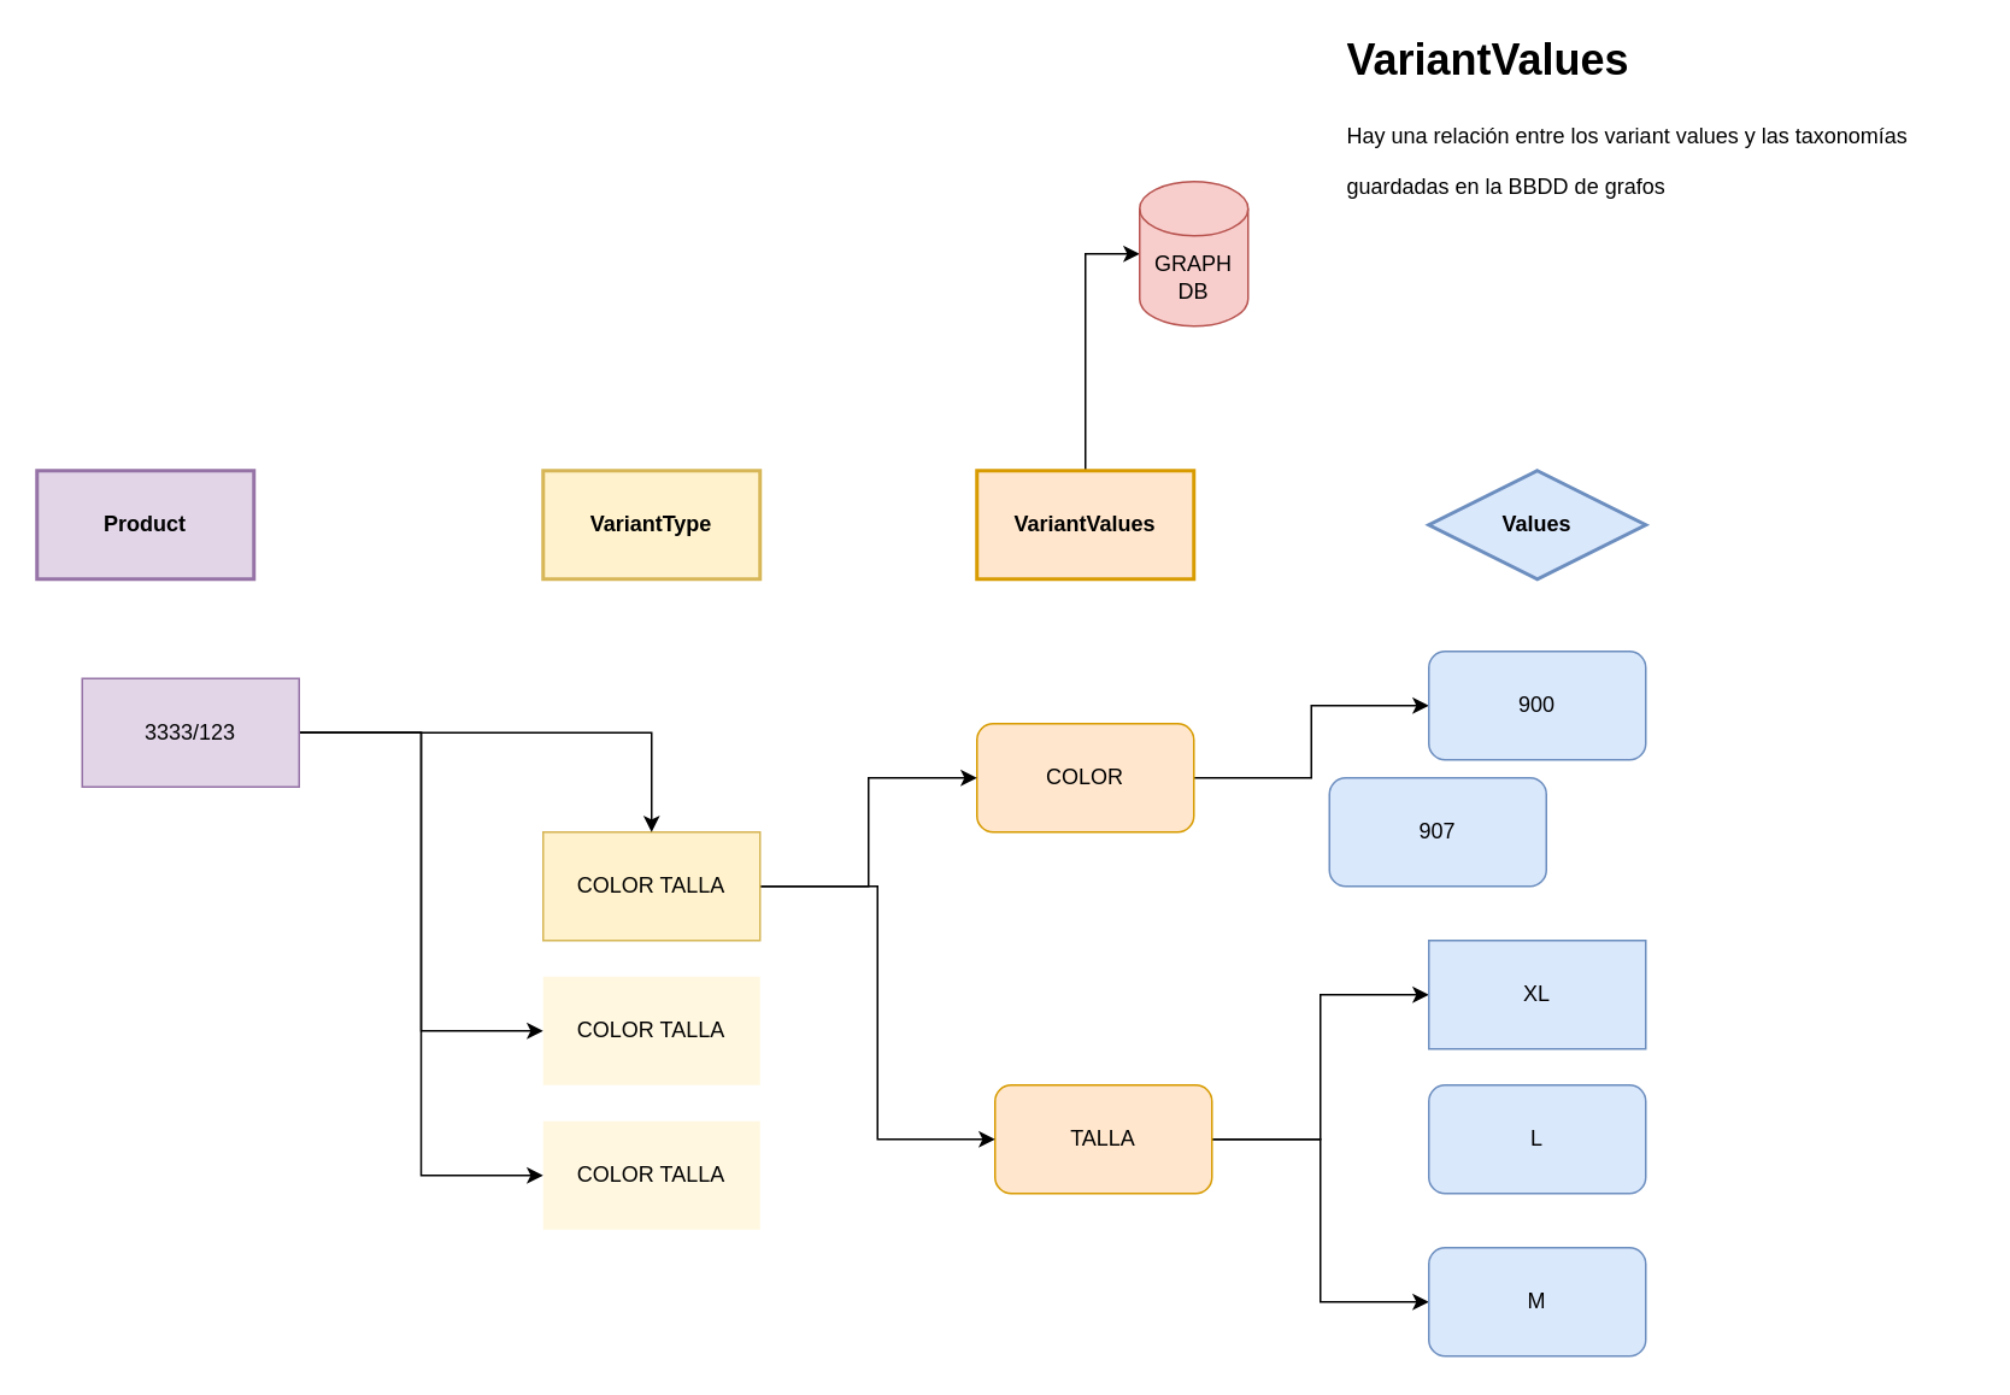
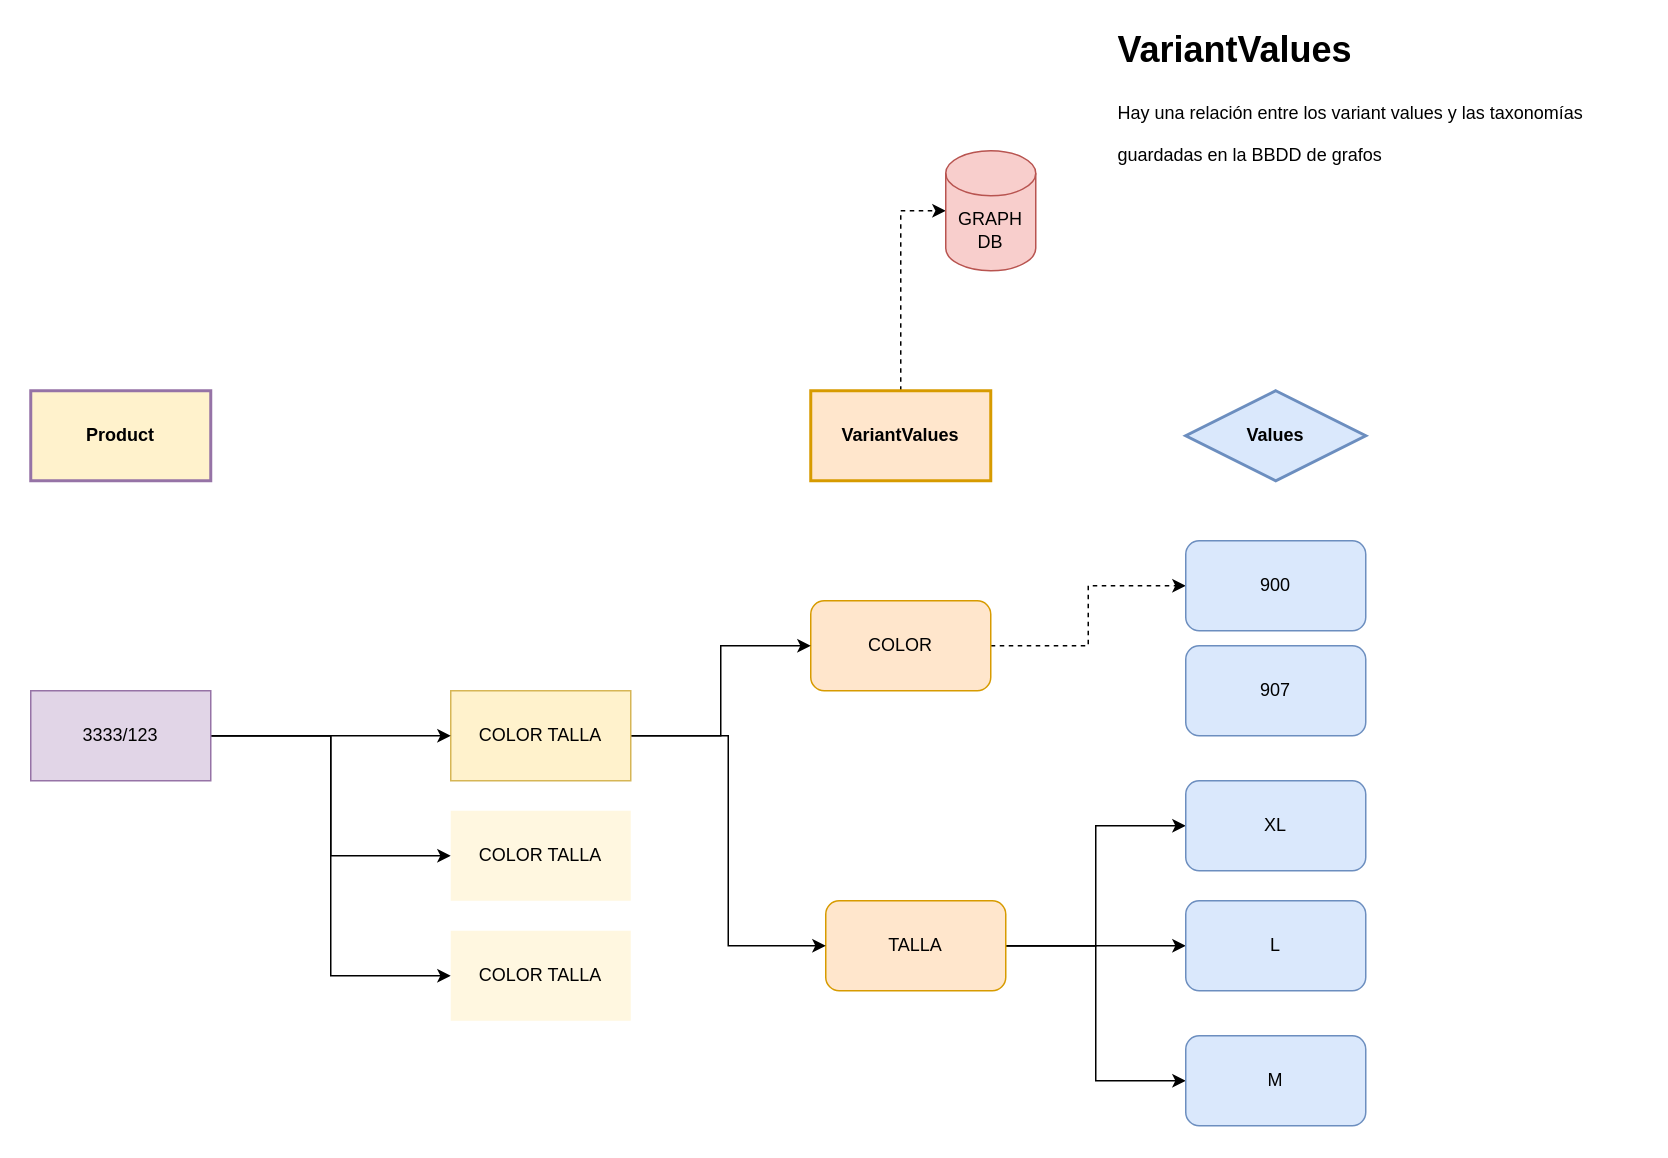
  <mxCell id="0" />
  <mxCell id="1" parent="0" />
- <mxCell id="2" style="edgeStyle=orthogonalEdgeStyle;rounded=0;orthogonalLoop=1;jettySize=auto;html=1;entryX=0;entryY=0.5;entryDx=0;entryDy=0;entryPerimeter=0;" parent="1" source="3" target="21" edge="1"><mxGeometry relative="1" as="geometry" /></mxCell>
+ <mxCell id="2" style="edgeStyle=orthogonalEdgeStyle;rounded=0;orthogonalLoop=1;jettySize=auto;html=1;entryX=0;entryY=0.5;entryDx=0;entryDy=0;entryPerimeter=0;dashed=1;" parent="1" source="3" target="21" edge="1"><mxGeometry relative="1" as="geometry" /></mxCell>
  <mxCell id="3" value="VariantValues" style="rounded=0;whiteSpace=wrap;html=1;fillColor=#ffe6cc;strokeColor=#d79b00;fontStyle=1;strokeWidth=2;" parent="1" vertex="1"><mxGeometry x="540" y="260" width="120" height="60" as="geometry" /></mxCell>
- <mxCell id="4" style="edgeStyle=orthogonalEdgeStyle;rounded=0;orthogonalLoop=1;jettySize=auto;html=1;entryX=0;entryY=0.5;entryDx=0;entryDy=0;" parent="1" source="5" target="11" edge="1"><mxGeometry relative="1" as="geometry" /></mxCell>
+ <mxCell id="4" style="edgeStyle=orthogonalEdgeStyle;rounded=0;orthogonalLoop=1;jettySize=auto;html=1;entryX=0;entryY=0.5;entryDx=0;entryDy=0;dashed=1;" parent="1" source="5" target="11" edge="1"><mxGeometry relative="1" as="geometry" /></mxCell>
  <mxCell id="5" value="COLOR" style="rounded=1;whiteSpace=wrap;html=1;fillColor=#ffe6cc;strokeColor=#d79b00;" parent="1" vertex="1"><mxGeometry x="540" y="400" width="120" height="60" as="geometry" /></mxCell>
+ <mxCell id="6" style="edgeStyle=orthogonalEdgeStyle;rounded=0;orthogonalLoop=1;jettySize=auto;html=1;entryX=0;entryY=0.5;entryDx=0;entryDy=0;" parent="1" source="9" target="14" edge="1"><mxGeometry relative="1" as="geometry" /></mxCell>
  <mxCell id="7" style="edgeStyle=orthogonalEdgeStyle;rounded=0;orthogonalLoop=1;jettySize=auto;html=1;entryX=0;entryY=0.5;entryDx=0;entryDy=0;" parent="1" source="9" target="15" edge="1"><mxGeometry relative="1" as="geometry" /></mxCell>
  <mxCell id="8" style="edgeStyle=orthogonalEdgeStyle;rounded=0;orthogonalLoop=1;jettySize=auto;html=1;entryX=0;entryY=0.5;entryDx=0;entryDy=0;" parent="1" source="9" target="13" edge="1"><mxGeometry relative="1" as="geometry" /></mxCell>
  <mxCell id="9" value="TALLA" style="rounded=1;whiteSpace=wrap;html=1;fillColor=#ffe6cc;strokeColor=#d79b00;" parent="1" vertex="1"><mxGeometry x="550" y="600" width="120" height="60" as="geometry" /></mxCell>
  <mxCell id="10" value="Values" style="rhombus;whiteSpace=wrap;html=1;fillColor=#dae8fc;strokeColor=#6c8ebf;fontStyle=1;strokeWidth=2;" parent="1" vertex="1"><mxGeometry x="790" y="260" width="120" height="60" as="geometry" /></mxCell>
  <mxCell id="11" value="900" style="rounded=1;whiteSpace=wrap;html=1;fillColor=#dae8fc;strokeColor=#6c8ebf;" parent="1" vertex="1"><mxGeometry x="790" y="360" width="120" height="60" as="geometry" /></mxCell>
- <mxCell id="12" value="907" style="rounded=1;whiteSpace=wrap;html=1;fillColor=#dae8fc;strokeColor=#6c8ebf;" parent="1" vertex="1"><mxGeometry x="735" y="430" width="120" height="60" as="geometry" /></mxCell>
- <mxCell id="13" value="XL" style="whiteSpace=wrap;html=1;fillColor=#dae8fc;strokeColor=#6c8ebf;rounded=0;" parent="1" vertex="1"><mxGeometry x="790" y="520" width="120" height="60" as="geometry" /></mxCell>
+ <mxCell id="12" value="907" style="rounded=1;whiteSpace=wrap;html=1;fillColor=#dae8fc;strokeColor=#6c8ebf;" parent="1" vertex="1"><mxGeometry x="790" y="430" width="120" height="60" as="geometry" /></mxCell>
+ <mxCell id="13" value="XL" style="rounded=1;whiteSpace=wrap;html=1;fillColor=#dae8fc;strokeColor=#6c8ebf;" parent="1" vertex="1"><mxGeometry x="790" y="520" width="120" height="60" as="geometry" /></mxCell>
  <mxCell id="14" value="L" style="rounded=1;whiteSpace=wrap;html=1;fillColor=#dae8fc;strokeColor=#6c8ebf;" parent="1" vertex="1"><mxGeometry x="790" y="600" width="120" height="60" as="geometry" /></mxCell>
  <mxCell id="15" value="M" style="rounded=1;whiteSpace=wrap;html=1;fillColor=#dae8fc;strokeColor=#6c8ebf;" parent="1" vertex="1"><mxGeometry x="790" y="690" width="120" height="60" as="geometry" /></mxCell>
- <mxCell id="16" value="VariantType" style="rounded=0;whiteSpace=wrap;html=1;fillColor=#fff2cc;strokeColor=#d6b656;fontStyle=1;strokeWidth=2;" parent="1" vertex="1"><mxGeometry x="300" y="260" width="120" height="60" as="geometry" /></mxCell>
  <mxCell id="17" style="edgeStyle=orthogonalEdgeStyle;rounded=0;orthogonalLoop=1;jettySize=auto;html=1;entryX=0;entryY=0.5;entryDx=0;entryDy=0;" parent="1" source="19" target="5" edge="1"><mxGeometry relative="1" as="geometry" /></mxCell>
  <mxCell id="18" style="edgeStyle=orthogonalEdgeStyle;rounded=0;orthogonalLoop=1;jettySize=auto;html=1;entryX=0;entryY=0.5;entryDx=0;entryDy=0;" parent="1" source="19" target="9" edge="1"><mxGeometry relative="1" as="geometry" /></mxCell>
  <mxCell id="19" value="COLOR TALLA" style="rounded=0;whiteSpace=wrap;html=1;fillColor=#fff2cc;strokeColor=#d6b656;" parent="1" vertex="1"><mxGeometry x="300" y="460" width="120" height="60" as="geometry" /></mxCell>
  <mxCell id="20" value="&lt;h1 style=&quot;line-height: 60%;&quot;&gt;&lt;span style=&quot;background-color: initial;&quot;&gt;&lt;font style=&quot;font-size: 24px;&quot;&gt;VariantValues&lt;/font&gt;&lt;/span&gt;&lt;/h1&gt;&lt;h1&gt;&lt;span style=&quot;background-color: initial; font-size: 12px; font-weight: normal;&quot;&gt;Hay una relación entre los variant values y las taxonomías guardadas en la BBDD de grafos&lt;/span&gt;&lt;br&gt;&lt;/h1&gt;" style="text;html=1;strokeColor=none;fillColor=none;spacing=5;spacingTop=-20;whiteSpace=wrap;overflow=hidden;rounded=0;" parent="1" vertex="1"><mxGeometry x="740" y="20" width="350" height="120" as="geometry" /></mxCell>
  <mxCell id="21" value="GRAPH DB" style="shape=cylinder3;whiteSpace=wrap;html=1;boundedLbl=1;backgroundOutline=1;size=15;fillColor=#f8cecc;strokeColor=#b85450;" parent="1" vertex="1"><mxGeometry x="630" y="100" width="60" height="80" as="geometry" /></mxCell>
- <mxCell id="22" value="Product" style="rounded=0;whiteSpace=wrap;html=1;fillColor=#e1d5e7;strokeColor=#9673a6;fontStyle=1;strokeWidth=2;" parent="1" vertex="1"><mxGeometry x="20" y="260" width="120" height="60" as="geometry" /></mxCell>
+ <mxCell id="22" value="Product" style="rounded=0;whiteSpace=wrap;html=1;fillColor=#fff2cc;strokeColor=#9673a6;fontStyle=1;strokeWidth=2;" parent="1" vertex="1"><mxGeometry x="20" y="260" width="120" height="60" as="geometry" /></mxCell>
  <mxCell id="23" style="edgeStyle=orthogonalEdgeStyle;rounded=0;orthogonalLoop=1;jettySize=auto;html=1;" parent="1" source="26" target="19" edge="1"><mxGeometry relative="1" as="geometry" /></mxCell>
  <mxCell id="24" style="edgeStyle=orthogonalEdgeStyle;rounded=0;orthogonalLoop=1;jettySize=auto;html=1;entryX=0;entryY=0.5;entryDx=0;entryDy=0;" parent="1" source="26" target="27" edge="1"><mxGeometry relative="1" as="geometry" /></mxCell>
  <mxCell id="25" style="edgeStyle=orthogonalEdgeStyle;rounded=0;orthogonalLoop=1;jettySize=auto;html=1;entryX=0;entryY=0.5;entryDx=0;entryDy=0;" parent="1" source="26" target="28" edge="1"><mxGeometry relative="1" as="geometry" /></mxCell>
- <mxCell id="26" value="3333/123" style="rounded=0;whiteSpace=wrap;html=1;fillColor=#e1d5e7;strokeColor=#9673a6;" parent="1" vertex="1"><mxGeometry x="45" y="375" width="120" height="60" as="geometry" /></mxCell>
+ <mxCell id="26" value="3333/123" style="rounded=0;whiteSpace=wrap;html=1;fillColor=#e1d5e7;strokeColor=#9673a6;" parent="1" vertex="1"><mxGeometry x="20" y="460" width="120" height="60" as="geometry" /></mxCell>
  <mxCell id="27" value="&lt;span style=&quot;font-weight: normal;&quot;&gt;COLOR TALLA&lt;/span&gt;" style="rounded=0;whiteSpace=wrap;html=1;fillColor=#fff2cc;strokeColor=none;fontStyle=1;shadow=0;opacity=60;" parent="1" vertex="1"><mxGeometry x="300" y="540" width="120" height="60" as="geometry" /></mxCell>
  <mxCell id="28" value="COLOR TALLA" style="rounded=0;whiteSpace=wrap;html=1;fillColor=#fff2cc;strokeColor=none;shadow=0;opacity=60;" parent="1" vertex="1"><mxGeometry x="300" y="620" width="120" height="60" as="geometry" /></mxCell>
